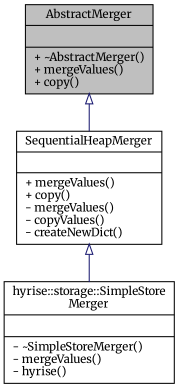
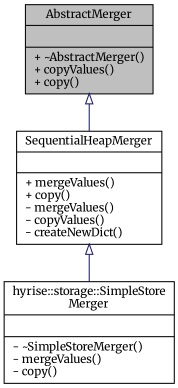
  digraph {
    fontname=Merriweather
    node [color=black fillcolor=white fontname=Merriweather fontsize=11 shape=record style=filled]
    edge [arrowtail=onormal color=midnightblue dir=back fontname=Merriweather fontsize=11 labelfontname=Helvetica labelfontsize=11 style=solid]
-   n1 [fillcolor=grey75 fontcolor=black height=0.2 label="{AbstractMerger\n||+ ~AbstractMerger()\l+ mergeValues()\l+ copy()\l}" width=0.4]
+   n1 [fillcolor=grey75 fontcolor=black height=0.2 label="{AbstractMerger\n||+ ~AbstractMerger()\l+ copyValues()\l+ copy()\l}" width=0.4]
    n2 [height=0.2 label="{SequentialHeapMerger\n||+ mergeValues()\l+ copy()\l- mergeValues()\l- copyValues()\l- createNewDict()\l}" width=0.4]
-   n3 [height=0.2 label="{hyrise::storage::SimpleStore\lMerger\n||- ~SimpleStoreMerger()\l- mergeValues()\l- hyrise()\l}" width=0.4]
+   n3 [height=0.2 label="{hyrise::storage::SimpleStore\lMerger\n||- ~SimpleStoreMerger()\l- mergeValues()\l- copy()\l}" width=0.4]
    n1 -> n2
    n2 -> n3
  }
